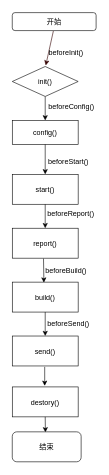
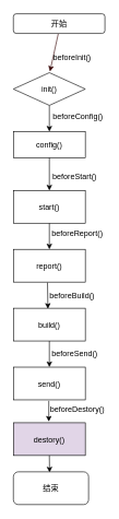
  <mxCell id="0" />
  <mxCell id="1" parent="0" />
  <mxCell id="2" value="" style="edgeStyle=orthogonalEdgeStyle;rounded=0;orthogonalLoop=1;jettySize=auto;html=1;" edge="1" parent="1" source="3" target="5"><mxGeometry relative="1" as="geometry" /></mxCell>
  <mxCell id="3" value="init()" style="rhombus;" vertex="1" parent="1"><mxGeometry x="20" y="110" width="110" height="50" as="geometry" /></mxCell>
  <mxCell id="4" value="" style="endArrow=classic;html=1;rounded=0;strokeColor=#330000;entryX=0.508;entryY=-0.036;entryDx=0;entryDy=0;entryPerimeter=0;exitX=0.49;exitY=1.024;exitDx=0;exitDy=0;exitPerimeter=0;" edge="1" parent="1" source="17" target="3"><mxGeometry width="50" height="50" relative="1" as="geometry"><mxPoint x="75" y="70" as="sourcePoint" /><mxPoint x="355.5" y="282" as="targetPoint" /></mxGeometry></mxCell>
  <mxCell id="5" value="config()" style="" vertex="1" parent="1"><mxGeometry x="20" y="200" width="110" height="40" as="geometry" /></mxCell>
  <mxCell id="6" value="start()" style="" vertex="1" parent="1"><mxGeometry x="20" y="290" width="110" height="50" as="geometry" /></mxCell>
  <mxCell id="7" value="report()" style="" vertex="1" parent="1"><mxGeometry x="20" y="380" width="110" height="50" as="geometry" /></mxCell>
  <mxCell id="8" value="" style="endArrow=classic;html=1;rounded=0;exitX=0.5;exitY=1;exitDx=0;exitDy=0;entryX=0.5;entryY=0;entryDx=0;entryDy=0;" edge="1" parent="1" source="5" target="6"><mxGeometry width="50" height="50" relative="1" as="geometry"><mxPoint x="50" y="460" as="sourcePoint" /><mxPoint x="100" y="410" as="targetPoint" /></mxGeometry></mxCell>
  <mxCell id="9" value="" style="endArrow=classic;html=1;rounded=0;entryX=0.5;entryY=0;entryDx=0;entryDy=0;exitX=0.5;exitY=1;exitDx=0;exitDy=0;" edge="1" parent="1" source="6" target="7"><mxGeometry width="50" height="50" relative="1" as="geometry"><mxPoint x="75" y="343" as="sourcePoint" /><mxPoint x="75" y="376" as="targetPoint" /></mxGeometry></mxCell>
  <mxCell id="10" value="build()" style="" vertex="1" parent="1"><mxGeometry x="20" y="470" width="110" height="50" as="geometry" /></mxCell>
  <mxCell id="11" value="send()" style="" vertex="1" parent="1"><mxGeometry x="20" y="560" width="110" height="50" as="geometry" /></mxCell>
  <mxCell id="12" value="" style="endArrow=classic;html=1;rounded=0;entryX=0.5;entryY=0;entryDx=0;entryDy=0;exitX=0.5;exitY=1;exitDx=0;exitDy=0;" edge="1" parent="1" source="10" target="11"><mxGeometry width="50" height="50" relative="1" as="geometry"><mxPoint x="50" y="690" as="sourcePoint" /><mxPoint x="100" y="640" as="targetPoint" /></mxGeometry></mxCell>
  <mxCell id="13" value="" style="endArrow=classic;html=1;rounded=0;exitX=0.474;exitY=1.016;exitDx=0;exitDy=0;exitPerimeter=0;entryX=0.48;entryY=0.016;entryDx=0;entryDy=0;entryPerimeter=0;" edge="1" parent="1" source="7" target="10"><mxGeometry width="50" height="50" relative="1" as="geometry"><mxPoint x="50" y="670" as="sourcePoint" /><mxPoint x="100" y="620" as="targetPoint" /></mxGeometry></mxCell>
- <mxCell id="14" value="destory()" style="" vertex="1" parent="1"><mxGeometry x="20" y="645" width="110" height="50" as="geometry" /></mxCell>
+ <mxCell id="14" value="destory()" style="fillColor=#e1d5e7;" vertex="1" parent="1"><mxGeometry x="20" y="645" width="110" height="50" as="geometry" /></mxCell>
  <mxCell id="15" value="" style="endArrow=classic;html=1;rounded=0;exitX=0.492;exitY=1.03;exitDx=0;exitDy=0;exitPerimeter=0;entryX=0.492;entryY=-0.037;entryDx=0;entryDy=0;entryPerimeter=0;" edge="1" parent="1" source="11" target="14"><mxGeometry width="50" height="50" relative="1" as="geometry"><mxPoint x="0" y="800" as="sourcePoint" /><mxPoint x="50" y="750" as="targetPoint" /></mxGeometry></mxCell>
  <mxCell id="16" value="" style="endArrow=classic;html=1;rounded=0;exitX=0.5;exitY=1;exitDx=0;exitDy=0;entryX=0.481;entryY=0.018;entryDx=0;entryDy=0;entryPerimeter=0;" edge="1" parent="1" source="14" target="18"><mxGeometry width="50" height="50" relative="1" as="geometry"><mxPoint x="75" y="890" as="sourcePoint" /><mxPoint x="70" y="740" as="targetPoint" /></mxGeometry></mxCell>
  <mxCell id="17" value="开始" style="rounded=1;whiteSpace=wrap;html=1;" vertex="1" parent="1"><mxGeometry x="20" y="20" width="140" height="30" as="geometry" /></mxCell>
  <mxCell id="18" value="结束" style="rounded=1;whiteSpace=wrap;html=1;" vertex="1" parent="1"><mxGeometry x="20" y="720" width="115" height="50" as="geometry" /></mxCell>
  <mxCell id="19" value="beforeInit()" style="text;html=1;strokeColor=none;fillColor=none;align=center;verticalAlign=middle;whiteSpace=wrap;rounded=0;" vertex="1" parent="1"><mxGeometry x="70" y="73" width="80" height="30" as="geometry" /></mxCell>
  <mxCell id="20" value="beforeConfig()" style="text;html=1;strokeColor=none;fillColor=none;align=center;verticalAlign=middle;whiteSpace=wrap;rounded=0;" vertex="1" parent="1"><mxGeometry x="89" y="162" width="60" height="30" as="geometry" /></mxCell>
  <mxCell id="21" value="beforeStart()" style="text;html=1;strokeColor=none;fillColor=none;align=center;verticalAlign=middle;whiteSpace=wrap;rounded=0;" vertex="1" parent="1"><mxGeometry x="84" y="255" width="60" height="30" as="geometry" /></mxCell>
  <mxCell id="22" value="beforeReport()" style="text;html=1;strokeColor=none;fillColor=none;align=center;verticalAlign=middle;whiteSpace=wrap;rounded=0;" vertex="1" parent="1"><mxGeometry x="88" y="341" width="60" height="30" as="geometry" /></mxCell>
  <mxCell id="23" value="beforeBuild()" style="text;html=1;strokeColor=none;fillColor=none;align=center;verticalAlign=middle;whiteSpace=wrap;rounded=0;" vertex="1" parent="1"><mxGeometry x="80" y="436" width="60" height="30" as="geometry" /></mxCell>
  <mxCell id="24" value="beforeSend()" style="text;html=1;strokeColor=none;fillColor=none;align=center;verticalAlign=middle;whiteSpace=wrap;rounded=0;" vertex="1" parent="1"><mxGeometry x="84" y="524" width="60" height="30" as="geometry" /></mxCell>
+ <mxCell id="25" value="beforeDestory()" style="text;html=1;strokeColor=none;fillColor=none;align=center;verticalAlign=middle;whiteSpace=wrap;rounded=0;" vertex="1" parent="1"><mxGeometry x="88" y="610" width="60" height="30" as="geometry" /></mxCell>
